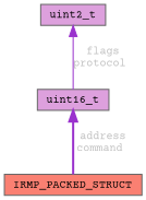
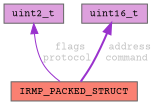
  digraph {
    fontname="Courier Prime"
    node [color=gray40 fillcolor=plum fontname="Courier Prime" fontsize=10 shape=box style=filled]
    edge [color=darkorchid3 dir=back fontcolor=grey fontname="Courier Prime" fontsize=10 labelfontname=Helvetica labelfontsize=10]
    n1 [fillcolor=salmon fontcolor=black height=0.2 label=IRMP_PACKED_STRUCT width=0.4]
    n2 [height=0.2 label=uint2_t width=0.4]
    n3 [height=0.2 label=uint16_t width=0.4]
-   n2 -> n3 [label=" flags\nprotocol" style=solid]
+   n2 -> n1 [label=" flags\nprotocol" style=solid]
    n3 -> n1 [label=" address\ncommand" style=bold]
  }
